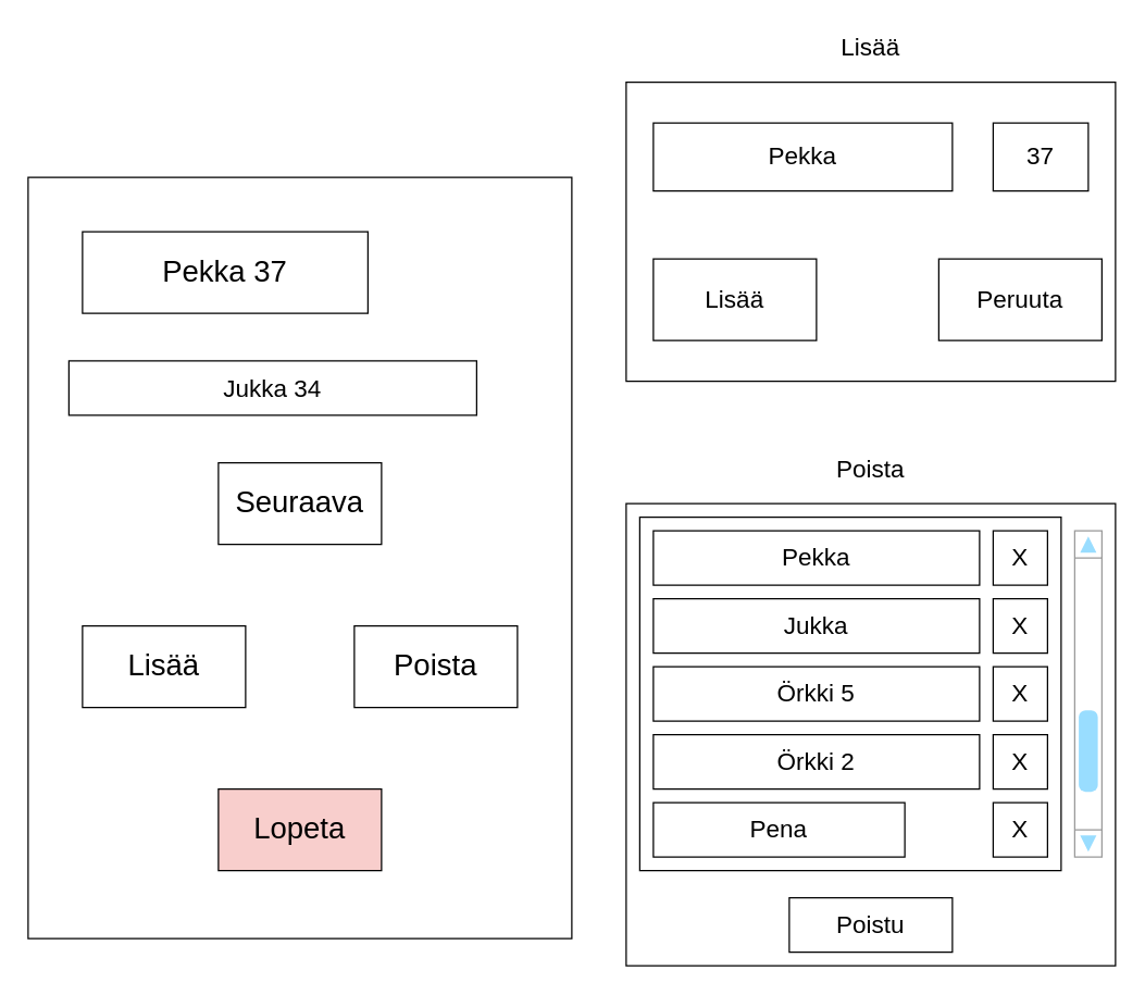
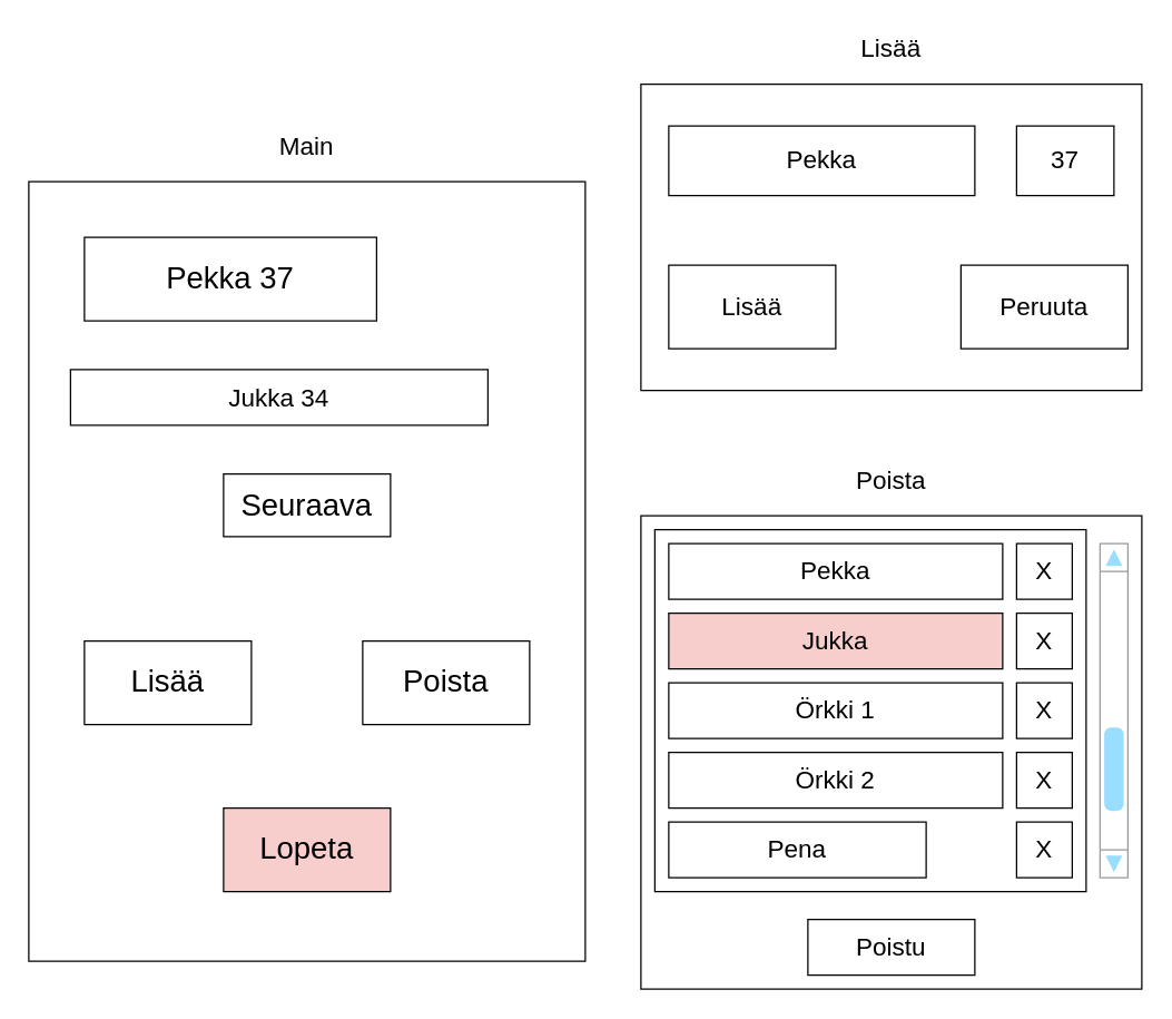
  <mxCell id="0" />
  <mxCell id="1" parent="0" />
  <mxCell id="2" value="" style="rounded=0;whiteSpace=wrap;html=1;" parent="1" vertex="1"><mxGeometry y="130" width="400" height="560" as="geometry" x="20" /></mxCell>
  <mxCell id="3" value="&lt;font style=&quot;font-size: 22px;&quot;&gt;Pekka 37&lt;/font&gt;" style="rounded=0;whiteSpace=wrap;html=1;" parent="1" vertex="1"><mxGeometry x="60" y="170" width="210" height="60" as="geometry" /></mxCell>
  <mxCell id="4" value="&lt;font style=&quot;font-size: 18px;&quot;&gt;Jukka 34&lt;/font&gt;" style="rounded=0;whiteSpace=wrap;html=1;fontSize=22;" parent="1" vertex="1"><mxGeometry x="50" y="265" width="300" height="40" as="geometry" /></mxCell>
- <mxCell id="5" value="Seuraava" style="rounded=0;whiteSpace=wrap;html=1;fontSize=22;" parent="1" vertex="1"><mxGeometry x="160" y="340" width="120" height="60" as="geometry" /></mxCell>
+ <mxCell id="5" value="Seuraava" style="rounded=0;whiteSpace=wrap;html=1;fontSize=22;" parent="1" vertex="1"><mxGeometry x="160" y="340" width="120" height="45" as="geometry" /></mxCell>
  <mxCell id="6" value="Lisää" style="rounded=0;whiteSpace=wrap;html=1;fontSize=22;" parent="1" vertex="1"><mxGeometry x="60" y="460" width="120" height="60" as="geometry" /></mxCell>
  <mxCell id="7" value="Poista" style="rounded=0;whiteSpace=wrap;html=1;fontSize=22;" parent="1" vertex="1"><mxGeometry x="260" y="460" width="120" height="60" as="geometry" /></mxCell>
  <mxCell id="8" value="Lopeta" style="rounded=0;whiteSpace=wrap;html=1;fontSize=22;fillColor=#f8cecc;" parent="1" vertex="1"><mxGeometry x="160" y="580" width="120" height="60" as="geometry" /></mxCell>
  <mxCell id="9" value="" style="rounded=0;whiteSpace=wrap;html=1;" parent="1" vertex="1"><mxGeometry x="460" y="60" width="360" height="220" as="geometry" /></mxCell>
  <mxCell id="10" value="Pekka" style="rounded=0;whiteSpace=wrap;html=1;fontSize=18;" parent="1" vertex="1"><mxGeometry x="480" y="90" width="220" height="50" as="geometry" /></mxCell>
  <mxCell id="11" value="37" style="rounded=0;whiteSpace=wrap;html=1;fontSize=18;" parent="1" vertex="1"><mxGeometry x="730" y="90" width="70" height="50" as="geometry" /></mxCell>
  <mxCell id="12" value="Lisää" style="rounded=0;whiteSpace=wrap;html=1;fontSize=18;" parent="1" vertex="1"><mxGeometry x="480" y="190" width="120" height="60" as="geometry" /></mxCell>
  <mxCell id="13" value="Peruuta" style="rounded=0;whiteSpace=wrap;html=1;fontSize=18;" parent="1" vertex="1"><mxGeometry x="690" y="190" width="120" height="60" as="geometry" /></mxCell>
  <mxCell id="14" value="" style="rounded=0;whiteSpace=wrap;html=1;fontSize=18;" parent="1" vertex="1"><mxGeometry x="460" y="370" width="360" height="340" as="geometry" /></mxCell>
  <mxCell id="15" value="" style="rounded=0;whiteSpace=wrap;html=1;fontSize=18;verticalAlign=middle;" vertex="1" parent="1"><mxGeometry x="470" y="380" width="310" height="260" as="geometry" /></mxCell>
  <mxCell id="16" value="Pekka" style="rounded=0;whiteSpace=wrap;html=1;fontSize=18;" parent="1" vertex="1"><mxGeometry x="480" y="390" width="240" height="40" as="geometry" /></mxCell>
  <mxCell id="17" value="X" style="rounded=0;whiteSpace=wrap;html=1;fontSize=18;" parent="1" vertex="1"><mxGeometry x="730" y="390" width="40" height="40" as="geometry" /></mxCell>
- <mxCell id="18" value="Jukka" style="rounded=0;whiteSpace=wrap;html=1;fontSize=18;" parent="1" vertex="1"><mxGeometry x="480" y="440" width="240" height="40" as="geometry" /></mxCell>
+ <mxCell id="18" value="Jukka" style="rounded=0;whiteSpace=wrap;html=1;fontSize=18;fillColor=#f8cecc;" parent="1" vertex="1"><mxGeometry x="480" y="440" width="240" height="40" as="geometry" /></mxCell>
  <mxCell id="19" value="X" style="rounded=0;whiteSpace=wrap;html=1;fontSize=18;" parent="1" vertex="1"><mxGeometry x="730" y="440" width="40" height="40" as="geometry" /></mxCell>
- <mxCell id="20" value="Örkki 5" style="rounded=0;whiteSpace=wrap;html=1;fontSize=18;" parent="1" vertex="1"><mxGeometry x="480" y="490" width="240" height="40" as="geometry" /></mxCell>
+ <mxCell id="20" value="Örkki 1" style="rounded=0;whiteSpace=wrap;html=1;fontSize=18;" parent="1" vertex="1"><mxGeometry x="480" y="490" width="240" height="40" as="geometry" /></mxCell>
  <mxCell id="21" value="X" style="rounded=0;whiteSpace=wrap;html=1;fontSize=18;" parent="1" vertex="1"><mxGeometry x="730" y="490" width="40" height="40" as="geometry" /></mxCell>
  <mxCell id="22" value="Örkki 2" style="rounded=0;whiteSpace=wrap;html=1;fontSize=18;" parent="1" vertex="1"><mxGeometry x="480" y="540" width="240" height="40" as="geometry" /></mxCell>
  <mxCell id="23" value="X" style="rounded=0;whiteSpace=wrap;html=1;fontSize=18;" parent="1" vertex="1"><mxGeometry x="730" y="540" width="40" height="40" as="geometry" /></mxCell>
  <mxCell id="24" value="Pena" style="rounded=0;whiteSpace=wrap;html=1;fontSize=18;" parent="1" vertex="1"><mxGeometry x="480" y="590" width="185" height="40" as="geometry" /></mxCell>
  <mxCell id="25" value="X" style="rounded=0;whiteSpace=wrap;html=1;fontSize=18;" parent="1" vertex="1"><mxGeometry x="730" y="590" width="40" height="40" as="geometry" /></mxCell>
  <mxCell id="26" value="" style="verticalLabelPosition=bottom;shadow=0;dashed=0;align=center;html=1;verticalAlign=top;strokeWidth=1;shape=mxgraph.mockup.navigation.scrollBar;strokeColor=#999999;barPos=20;fillColor2=#99ddff;strokeColor2=none;direction=north;fontSize=18;" parent="1" vertex="1"><mxGeometry x="790" y="390" width="20" height="240" as="geometry" /></mxCell>
  <mxCell id="27" value="Poistu" style="rounded=0;whiteSpace=wrap;html=1;fontSize=18;" parent="1" vertex="1"><mxGeometry x="580" y="660" width="120" height="40" as="geometry" /></mxCell>
+ <mxCell id="28" value="Main" style="text;html=1;strokeColor=none;fillColor=none;align=center;verticalAlign=middle;whiteSpace=wrap;rounded=0;fontSize=18;" vertex="1" parent="1"><mxGeometry x="190" y="90" width="60" height="30" as="geometry" /></mxCell>
  <mxCell id="29" value="Lisää" style="text;html=1;strokeColor=none;fillColor=none;align=center;verticalAlign=middle;whiteSpace=wrap;rounded=0;fontSize=18;" vertex="1" parent="1"><mxGeometry x="610" y="20" width="60" height="30" as="geometry" /></mxCell>
  <mxCell id="30" value="Poista" style="text;html=1;strokeColor=none;fillColor=none;align=center;verticalAlign=middle;whiteSpace=wrap;rounded=0;fontSize=18;" vertex="1" parent="1"><mxGeometry x="610" y="330" width="60" height="30" as="geometry" /></mxCell>
